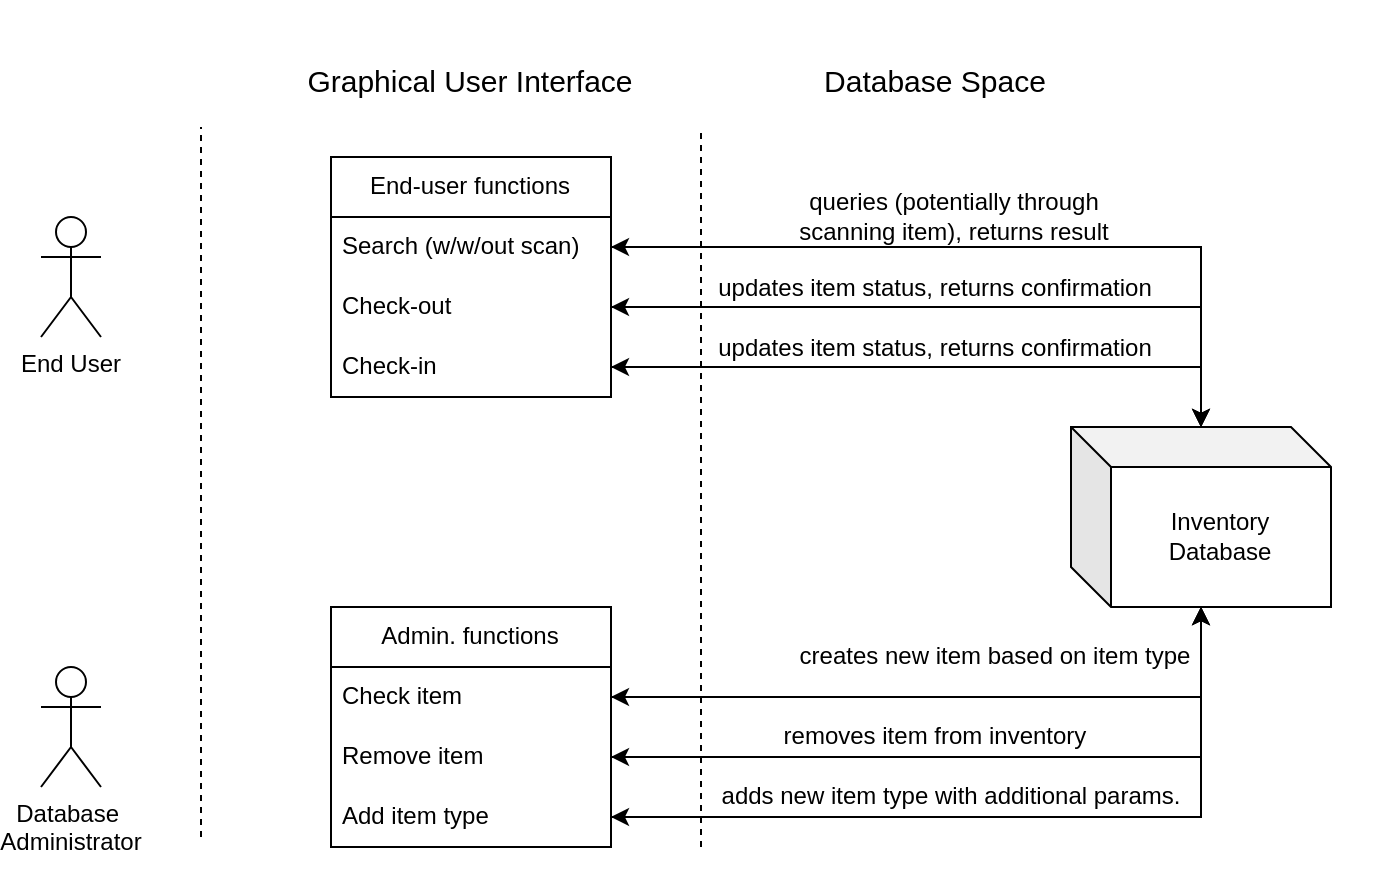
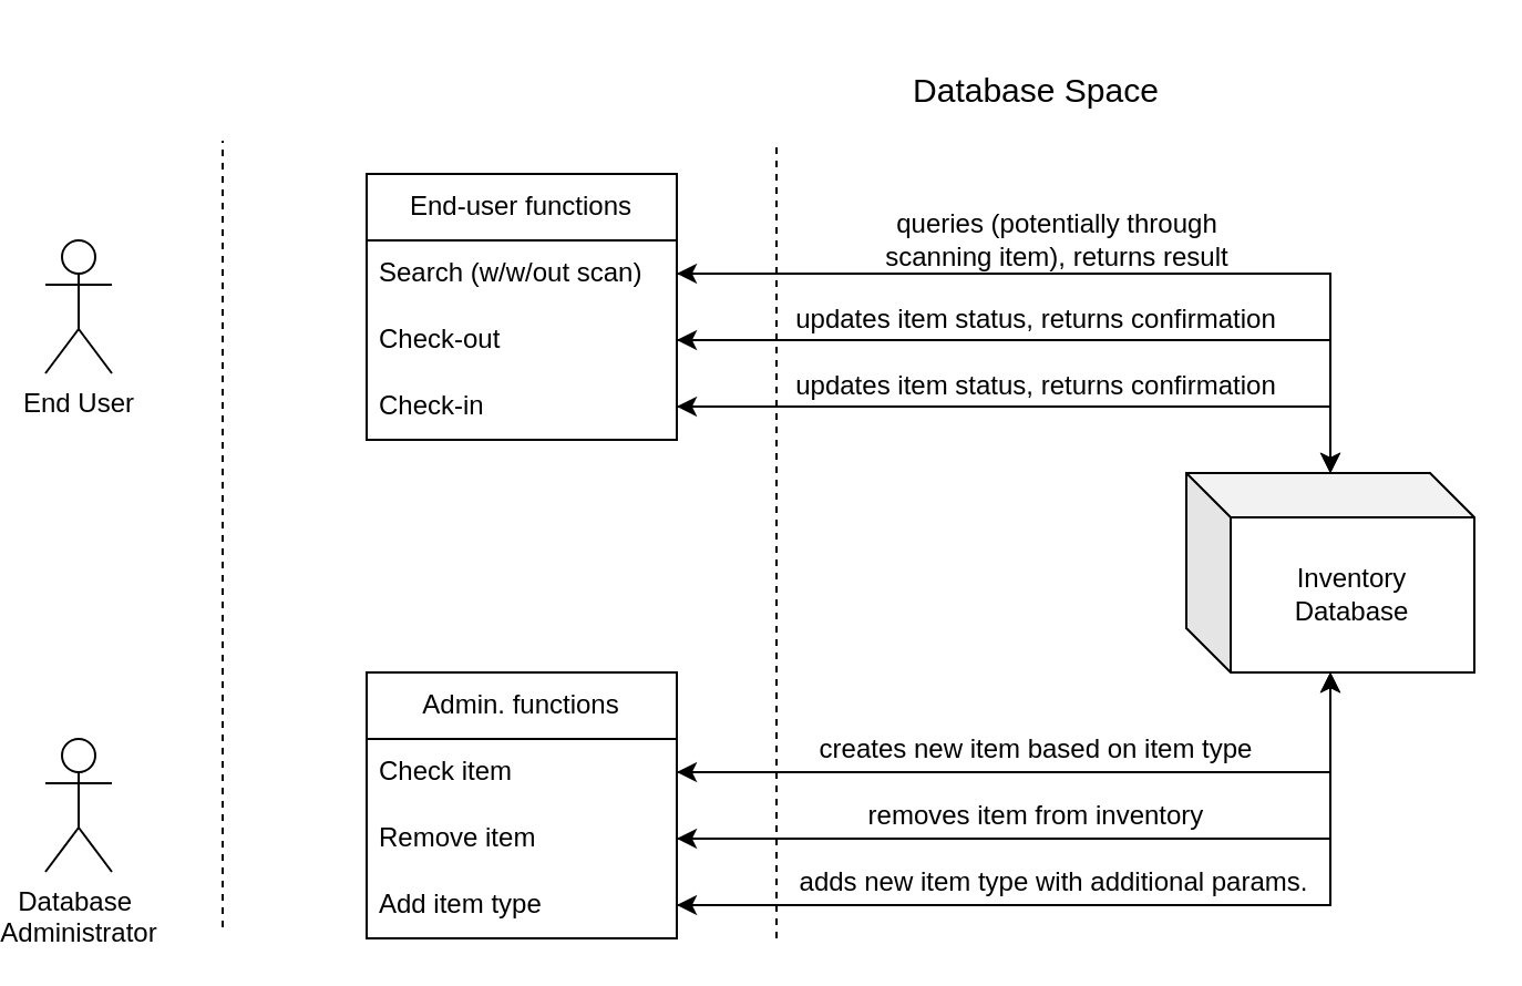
  <mxCell id="0" />
  <mxCell id="1" parent="0" />
  <mxCell id="2" value="End User" style="shape=umlActor;verticalLabelPosition=bottom;verticalAlign=top;html=1;outlineConnect=0;" vertex="1" parent="1"><mxGeometry x="20" y="108" width="30" height="60" as="geometry" /></mxCell>
  <mxCell id="3" value="Database&amp;nbsp;&lt;div&gt;Administrator&lt;/div&gt;" style="shape=umlActor;verticalLabelPosition=bottom;verticalAlign=top;html=1;outlineConnect=0;" vertex="1" parent="1"><mxGeometry x="20" y="333" width="30" height="60" as="geometry" /></mxCell>
  <mxCell id="4" style="edgeStyle=orthogonalEdgeStyle;rounded=0;orthogonalLoop=1;jettySize=auto;html=1;entryX=1;entryY=0.5;entryDx=0;entryDy=0;" edge="1" parent="1" source="10" target="12"><mxGeometry relative="1" as="geometry" /></mxCell>
  <mxCell id="5" style="edgeStyle=orthogonalEdgeStyle;rounded=0;orthogonalLoop=1;jettySize=auto;html=1;entryX=1;entryY=0.5;entryDx=0;entryDy=0;" edge="1" parent="1" source="10" target="13"><mxGeometry relative="1" as="geometry" /></mxCell>
  <mxCell id="6" style="edgeStyle=orthogonalEdgeStyle;rounded=0;orthogonalLoop=1;jettySize=auto;html=1;entryX=1;entryY=0.5;entryDx=0;entryDy=0;" edge="1" parent="1" source="10" target="18"><mxGeometry relative="1" as="geometry" /></mxCell>
  <mxCell id="7" style="edgeStyle=orthogonalEdgeStyle;rounded=0;orthogonalLoop=1;jettySize=auto;html=1;" edge="1" parent="1" source="10" target="19"><mxGeometry relative="1" as="geometry" /></mxCell>
  <mxCell id="8" style="edgeStyle=orthogonalEdgeStyle;rounded=0;orthogonalLoop=1;jettySize=auto;html=1;" edge="1" parent="1" source="10" target="20"><mxGeometry relative="1" as="geometry" /></mxCell>
  <mxCell id="9" style="edgeStyle=orthogonalEdgeStyle;rounded=0;orthogonalLoop=1;jettySize=auto;html=1;entryX=1;entryY=0.5;entryDx=0;entryDy=0;" edge="1" parent="1" source="10" target="14"><mxGeometry relative="1" as="geometry" /></mxCell>
  <mxCell id="10" value="Inventory&lt;div&gt;Database&lt;/div&gt;" style="shape=cube;whiteSpace=wrap;html=1;boundedLbl=1;backgroundOutline=1;darkOpacity=0.05;darkOpacity2=0.1;" vertex="1" parent="1"><mxGeometry x="535" y="213" width="130" height="90" as="geometry" /></mxCell>
  <mxCell id="11" value="End-user functions" style="swimlane;fontStyle=0;childLayout=stackLayout;horizontal=1;startSize=30;horizontalStack=0;resizeParent=1;resizeParentMax=0;resizeLast=0;collapsible=1;marginBottom=0;whiteSpace=wrap;html=1;" vertex="1" parent="1"><mxGeometry x="165" y="78" width="140" height="120" as="geometry" /></mxCell>
  <mxCell id="12" value="Search (w/w/out scan)" style="text;strokeColor=none;fillColor=none;align=left;verticalAlign=middle;spacingLeft=4;spacingRight=4;overflow=hidden;points=[[0,0.5],[1,0.5]];portConstraint=eastwest;rotatable=0;whiteSpace=wrap;html=1;" vertex="1" parent="11"><mxGeometry y="30" width="140" height="30" as="geometry" /></mxCell>
  <mxCell id="13" value="Check-out" style="text;strokeColor=none;fillColor=none;align=left;verticalAlign=middle;spacingLeft=4;spacingRight=4;overflow=hidden;points=[[0,0.5],[1,0.5]];portConstraint=eastwest;rotatable=0;whiteSpace=wrap;html=1;" vertex="1" parent="11"><mxGeometry y="60" width="140" height="30" as="geometry" /></mxCell>
  <mxCell id="14" value="Check-in" style="text;strokeColor=none;fillColor=none;align=left;verticalAlign=middle;spacingLeft=4;spacingRight=4;overflow=hidden;points=[[0,0.5],[1,0.5]];portConstraint=eastwest;rotatable=0;whiteSpace=wrap;html=1;" vertex="1" parent="11"><mxGeometry y="90" width="140" height="30" as="geometry" /></mxCell>
  <mxCell id="15" value="" style="endArrow=none;dashed=1;html=1;rounded=0;" edge="1" parent="1"><mxGeometry width="50" height="50" relative="1" as="geometry"><mxPoint x="100" y="418" as="sourcePoint" /><mxPoint x="100" y="63" as="targetPoint" /></mxGeometry></mxCell>
- <mxCell id="16" value="Graphical User Interface" style="text;html=1;align=center;verticalAlign=middle;whiteSpace=wrap;rounded=0;fontSize=15;" vertex="1" parent="1"><mxGeometry x="150" y="20" width="170" height="40" as="geometry" /></mxCell>
  <mxCell id="17" value="Admin. functions" style="swimlane;fontStyle=0;childLayout=stackLayout;horizontal=1;startSize=30;horizontalStack=0;resizeParent=1;resizeParentMax=0;resizeLast=0;collapsible=1;marginBottom=0;whiteSpace=wrap;html=1;" vertex="1" parent="1"><mxGeometry x="165" y="303" width="140" height="120" as="geometry" /></mxCell>
  <mxCell id="18" value="Check item" style="text;strokeColor=none;fillColor=none;align=left;verticalAlign=middle;spacingLeft=4;spacingRight=4;overflow=hidden;points=[[0,0.5],[1,0.5]];portConstraint=eastwest;rotatable=0;whiteSpace=wrap;html=1;" vertex="1" parent="17"><mxGeometry y="30" width="140" height="30" as="geometry" /></mxCell>
  <mxCell id="19" value="Remove item" style="text;strokeColor=none;fillColor=none;align=left;verticalAlign=middle;spacingLeft=4;spacingRight=4;overflow=hidden;points=[[0,0.5],[1,0.5]];portConstraint=eastwest;rotatable=0;whiteSpace=wrap;html=1;" vertex="1" parent="17"><mxGeometry y="60" width="140" height="30" as="geometry" /></mxCell>
  <mxCell id="20" value="Add item type" style="text;strokeColor=none;fillColor=none;align=left;verticalAlign=middle;spacingLeft=4;spacingRight=4;overflow=hidden;points=[[0,0.5],[1,0.5]];portConstraint=eastwest;rotatable=0;whiteSpace=wrap;html=1;" vertex="1" parent="17"><mxGeometry y="90" width="140" height="30" as="geometry" /></mxCell>
  <mxCell id="21" value="" style="endArrow=none;dashed=1;html=1;rounded=0;" edge="1" parent="1"><mxGeometry width="50" height="50" relative="1" as="geometry"><mxPoint x="350" y="423" as="sourcePoint" /><mxPoint x="350" y="63" as="targetPoint" /></mxGeometry></mxCell>
  <mxCell id="22" value="Database Space" style="text;html=1;align=center;verticalAlign=middle;whiteSpace=wrap;rounded=0;fontSize=15;" vertex="1" parent="1"><mxGeometry x="400" y="20" width="135" height="40" as="geometry" /></mxCell>
  <mxCell id="23" style="edgeStyle=orthogonalEdgeStyle;rounded=0;orthogonalLoop=1;jettySize=auto;html=1;" edge="1" parent="1" source="12" target="10"><mxGeometry relative="1" as="geometry" /></mxCell>
  <mxCell id="24" value="queries (potentially through scanning item), returns result" style="text;html=1;align=center;verticalAlign=middle;whiteSpace=wrap;rounded=0;" vertex="1" parent="1"><mxGeometry x="392.5" y="93" width="167.5" height="30" as="geometry" /></mxCell>
  <mxCell id="25" style="edgeStyle=orthogonalEdgeStyle;rounded=0;orthogonalLoop=1;jettySize=auto;html=1;" edge="1" parent="1" source="13" target="10"><mxGeometry relative="1" as="geometry" /></mxCell>
  <mxCell id="26" value="updates item status, returns confirmation" style="text;html=1;align=center;verticalAlign=middle;whiteSpace=wrap;rounded=0;" vertex="1" parent="1"><mxGeometry x="335" y="129" width="265" height="30" as="geometry" /></mxCell>
  <mxCell id="27" style="edgeStyle=orthogonalEdgeStyle;rounded=0;orthogonalLoop=1;jettySize=auto;html=1;" edge="1" parent="1" source="18" target="10"><mxGeometry relative="1" as="geometry" /></mxCell>
  <mxCell id="28" style="edgeStyle=orthogonalEdgeStyle;rounded=0;orthogonalLoop=1;jettySize=auto;html=1;" edge="1" parent="1" source="19" target="10"><mxGeometry relative="1" as="geometry" /></mxCell>
  <mxCell id="29" style="edgeStyle=orthogonalEdgeStyle;rounded=0;orthogonalLoop=1;jettySize=auto;html=1;" edge="1" parent="1" source="20" target="10"><mxGeometry relative="1" as="geometry" /></mxCell>
  <mxCell id="30" style="edgeStyle=orthogonalEdgeStyle;rounded=0;orthogonalLoop=1;jettySize=auto;html=1;" edge="1" parent="1" source="14" target="10"><mxGeometry relative="1" as="geometry" /></mxCell>
  <mxCell id="31" value="updates item status, returns confirmation" style="text;html=1;align=center;verticalAlign=middle;whiteSpace=wrap;rounded=0;" vertex="1" parent="1"><mxGeometry x="335" y="159" width="265" height="30" as="geometry" /></mxCell>
- <mxCell id="32" value="creates new item based on item type" style="text;html=1;align=center;verticalAlign=middle;whiteSpace=wrap;rounded=0;" vertex="1" parent="1"><mxGeometry x="365" y="313" width="265" height="30" as="geometry" /></mxCell>
+ <mxCell id="32" value="creates new item based on item type" style="text;html=1;align=center;verticalAlign=middle;whiteSpace=wrap;rounded=0;" vertex="1" parent="1"><mxGeometry x="335" y="323" width="265" height="30" as="geometry" /></mxCell>
  <mxCell id="33" value="removes item from inventory" style="text;html=1;align=center;verticalAlign=middle;whiteSpace=wrap;rounded=0;" vertex="1" parent="1"><mxGeometry x="335" y="353" width="265" height="30" as="geometry" /></mxCell>
  <mxCell id="34" value="adds new item type with additional params." style="text;html=1;align=center;verticalAlign=middle;whiteSpace=wrap;rounded=0;" vertex="1" parent="1"><mxGeometry x="343" y="383" width="265" height="30" as="geometry" /></mxCell>
